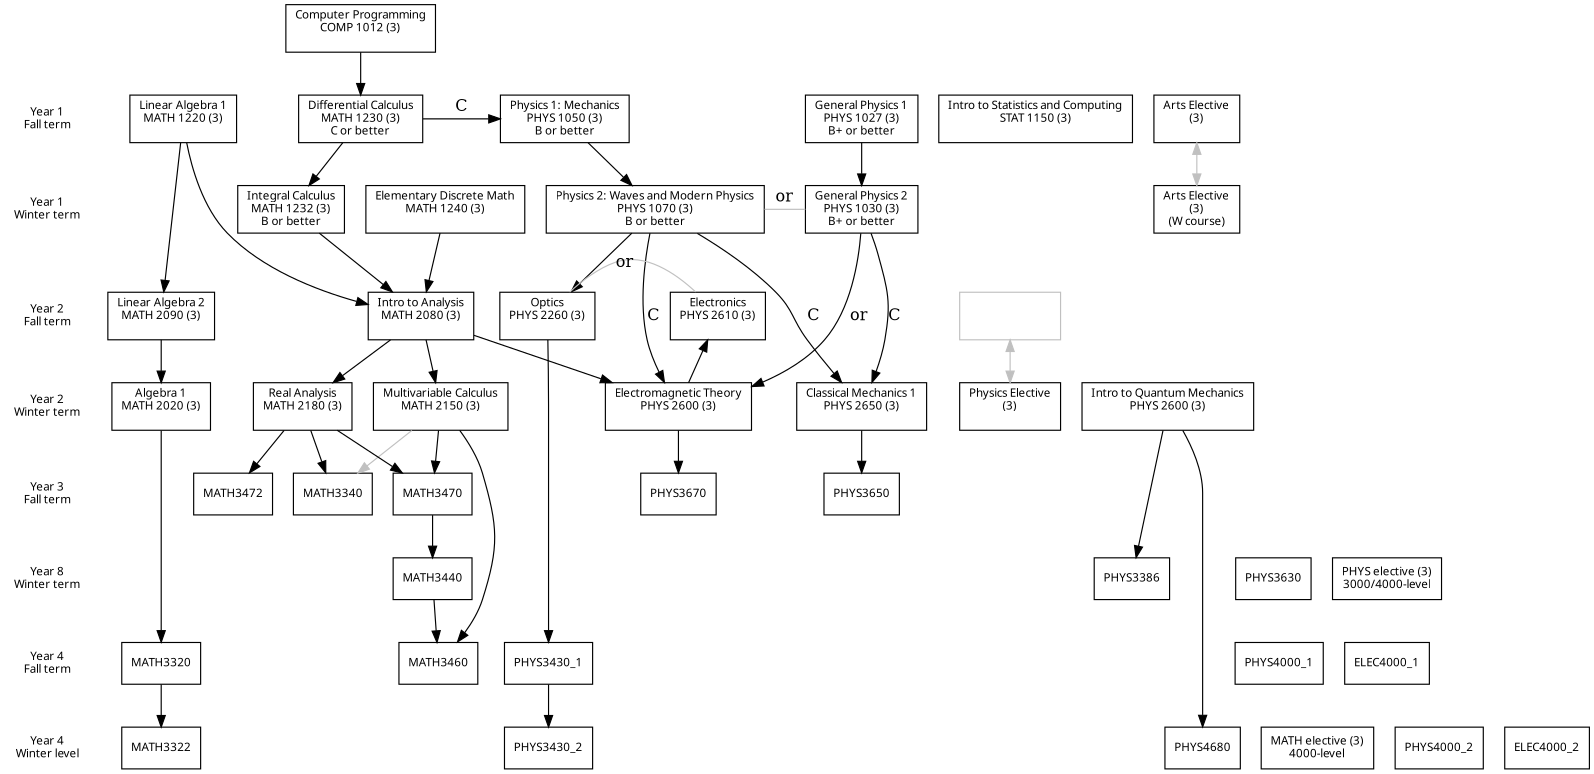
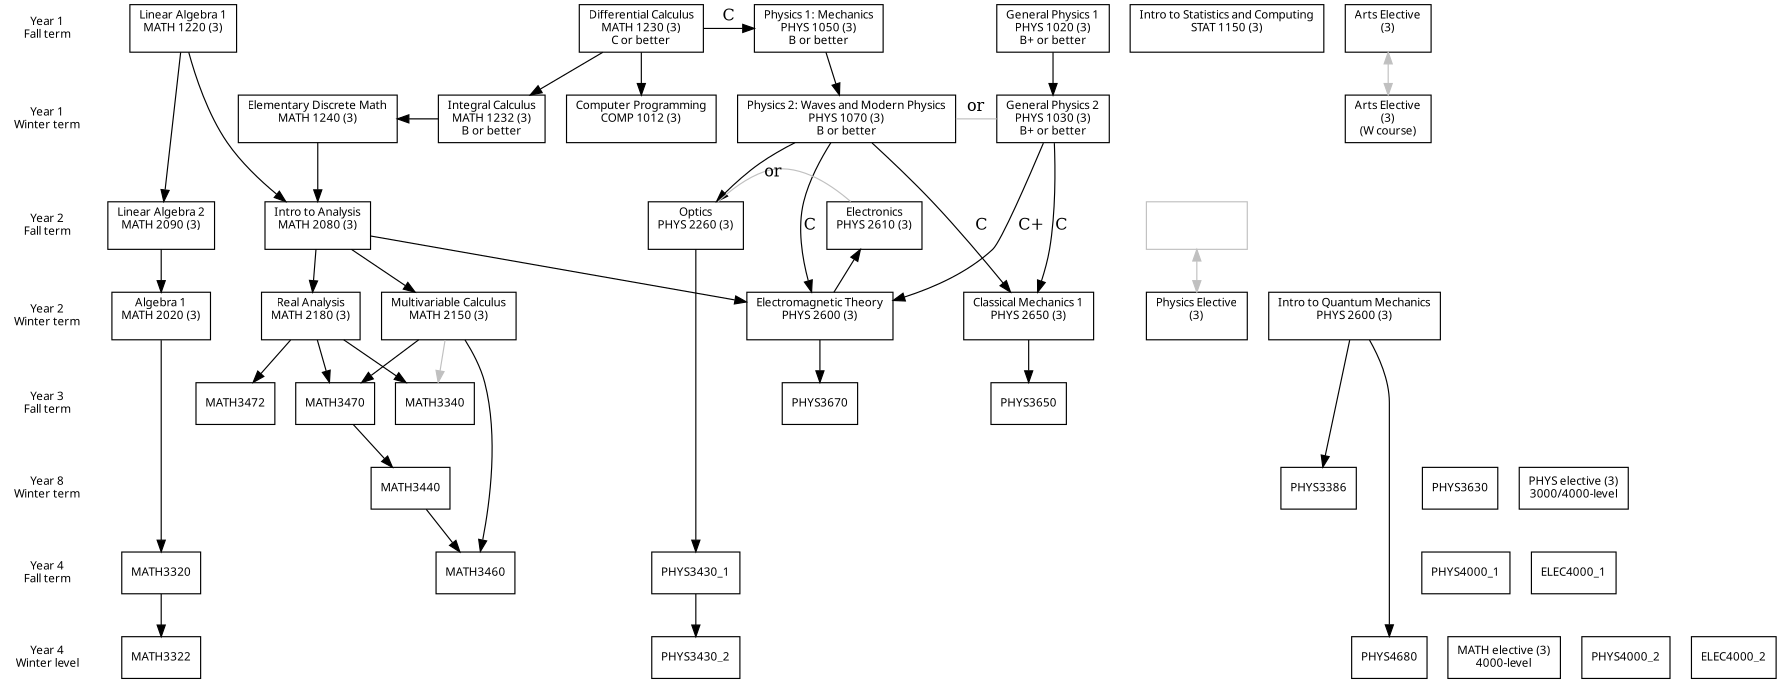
  digraph {
    compound=true
    fontname=Verdana
    fontsize=10
    node [fontname=Verdana fontsize=10 shape=box]
    n1 [label="Year 1\nFall term" shape=none]
    n2 [label="Linear Algebra 1\nMATH 1220 (3)\n "]
    n3 [label="Intro to Statistics and Computing\nSTAT 1150 (3)\n "]
    n4 [label="Differential Calculus\nMATH 1230 (3)\nC or better"]
    n5 [label="Physics 1: Mechanics\nPHYS 1050 (3)\nB or better"]
-   n6 [label="General Physics 1\nPHYS 1027 (3)\nB+ or better"]
+   n6 [label="General Physics 1\nPHYS 1020 (3)\nB+ or better"]
    n7 [label="Arts Elective\n(3)\n "]
    n8 [label="Year 1\nWinter term" shape=none]
    n9 [label="Arts Elective\n(3)\n(W course)"]
    n10 [label="Integral Calculus\nMATH 1232 (3)\nB or better"]
    n11 [label="Elementary Discrete Math\nMATH 1240 (3)\n "]
    n12 [label="Physics 2: Waves and Modern Physics\nPHYS 1070 (3)\nB or better"]
    n13 [label="General Physics 2\nPHYS 1030 (3)\nB+ or better"]
    n14 [label="Year 2\nFall term" shape=none]
    n15 [label="Linear Algebra 2\nMATH 2090 (3)\n "]
    n16 [label="Intro to Analysis\nMATH 2080 (3)\n "]
    n17 [label="Optics\nPHYS 2260 (3)\n "]
    n18 [label="Electronics\nPHYS 2610 (3)\n "]
    n19 [color=gray fontcolor=white label="Physics Elective\n(3)\n "]
    n20 [label="Year 2\nWinter term" shape=none]
    n21 [label="Algebra 1\nMATH 2020 (3)\n "]
    n22 [label="Multivariable Calculus\nMATH 2150 (3)\n "]
    n23 [label="Real Analysis\nMATH 2180 (3)\n "]
    n24 [label="Electromagnetic Theory\nPHYS 2600 (3)\n "]
    n25 [label="Intro to Quantum Mechanics\nPHYS 2600 (3)\n "]
    n26 [label="Classical Mechanics 1\nPHYS 2650 (3)\n "]
    n27 [label="Physics Elective\n(3)\n "]
    n28 [label="Year 3\nFall term" shape=none]
    MATH3340
    MATH3470
    PHYS3670
    PHYS3650
    n33 [label="Year 8\nWinter term" shape=none]
    PHYS3630
    PHYS3386
    n36 [label="PHYS elective (3)\n3000/4000-level"]
    n37 [label="Year 4\nFall term" shape=none]
    MATH3320
    PHYS3430_1
    PHYS4000_1
    ELEC4000_1
    n42 [label="Year 4\nWinter level" shape=none]
    MATH3322
    n44 [label="MATH elective (3)\n4000-level"]
    PHYS3430_2
    PHYS4680
    PHYS4000_2
    ELEC4000_2
    n49 [label="Computer Programming\nCOMP 1012 (3)\n "]
    MATH3460
    MATH3472
    MATH3440
    subgraph sub_1 {
      rank=same
      n1
      n2
      n3
      n4
      n5
      n6
      n7
    }
    subgraph sub_2 {
      rank=same
      n8
      n9
      n10
      n11
      n12
      n13
    }
    subgraph sub_3 {
      rank=same
      n14
      n15
      n16
      n17
      n18
      n19
    }
    subgraph sub_4 {
      rank=same
      n20
      n21
      n22
      n23
      n24
      n25
      n26
      n27
    }
    subgraph sub_5 {
      rank=same
      n28
      MATH3340
      MATH3470
      PHYS3670
      PHYS3650
    }
    subgraph sub_6 {
      rank=same
      n33
      PHYS3630
      PHYS3386
      n36
    }
    subgraph sub_7 {
      rank=same
      n37
      MATH3320
      PHYS3430_1
      PHYS4000_1
      ELEC4000_1
    }
    subgraph sub_8 {
      rank=same
      n42
      MATH3322
      n44
      PHYS3430_2
      PHYS4680
      PHYS4000_2
      ELEC4000_2
    }
    subgraph sub_9 {
      n4
      subgraph sub_10 {
        rank=same
        n5
        n6
      }
    }
    subgraph sub_11 {
      n7
      n9
    }
    subgraph sub_12 {
      n5
      n6
      subgraph sub_13 {
        rank=same
        n12
        n13
      }
    }
    subgraph sub_14 {
      n12
      n24
      subgraph sub_15 {
        rank=same
        n17
        n18
      }
    }
    subgraph sub_16 {
      n19
      n27
    }
    n1 -> n8 [style=invis]
    n2 -> n15
    n2 -> n16
    n4 -> n5 [label=C]
    n4 -> n10
-   n49 -> n4
+   n4 -> n49
    n5 -> n12
    n6 -> n13
    n7 -> n9 [color=grey dir=both]
    n8 -> n14 [style=invis]
-   n10 -> n16
+   n10 -> n11
    n11 -> n16
    n12 -> n13 [arrowhead=none color=grey label=or]
    n12 -> n17
    n12 -> n24 [label=C]
    n12 -> n26 [label=C]
-   n13 -> n24 [label=or]
+   n13 -> n24 [label="C+"]
    n13 -> n26 [label=C]
    n14 -> n20 [style=invis]
    n15 -> n21
    n16 -> n22
    n16 -> n23
    n16 -> n24
    n17 -> n18 [arrowhead=none color=grey label=or]
    n17 -> PHYS3430_1
    n19 -> n27 [color=grey dir=both]
    n20 -> n28 [style=invis]
    n21 -> MATH3320
    n22 -> MATH3340 [color=grey]
    n22 -> MATH3470
    n22 -> MATH3460
    n23 -> MATH3340
    n23 -> MATH3470
    n23 -> MATH3472
    n24 -> n18
    n24 -> PHYS3670
    n25 -> PHYS3386
    n25 -> PHYS4680
    n26 -> PHYS3650
    n28 -> n33 [style=invis]
    MATH3470 -> MATH3440
    n33 -> n37 [style=invis]
    n37 -> n42 [style=invis]
    MATH3320 -> MATH3322
    PHYS3430_1 -> PHYS3430_2
    MATH3440 -> MATH3460
  }
